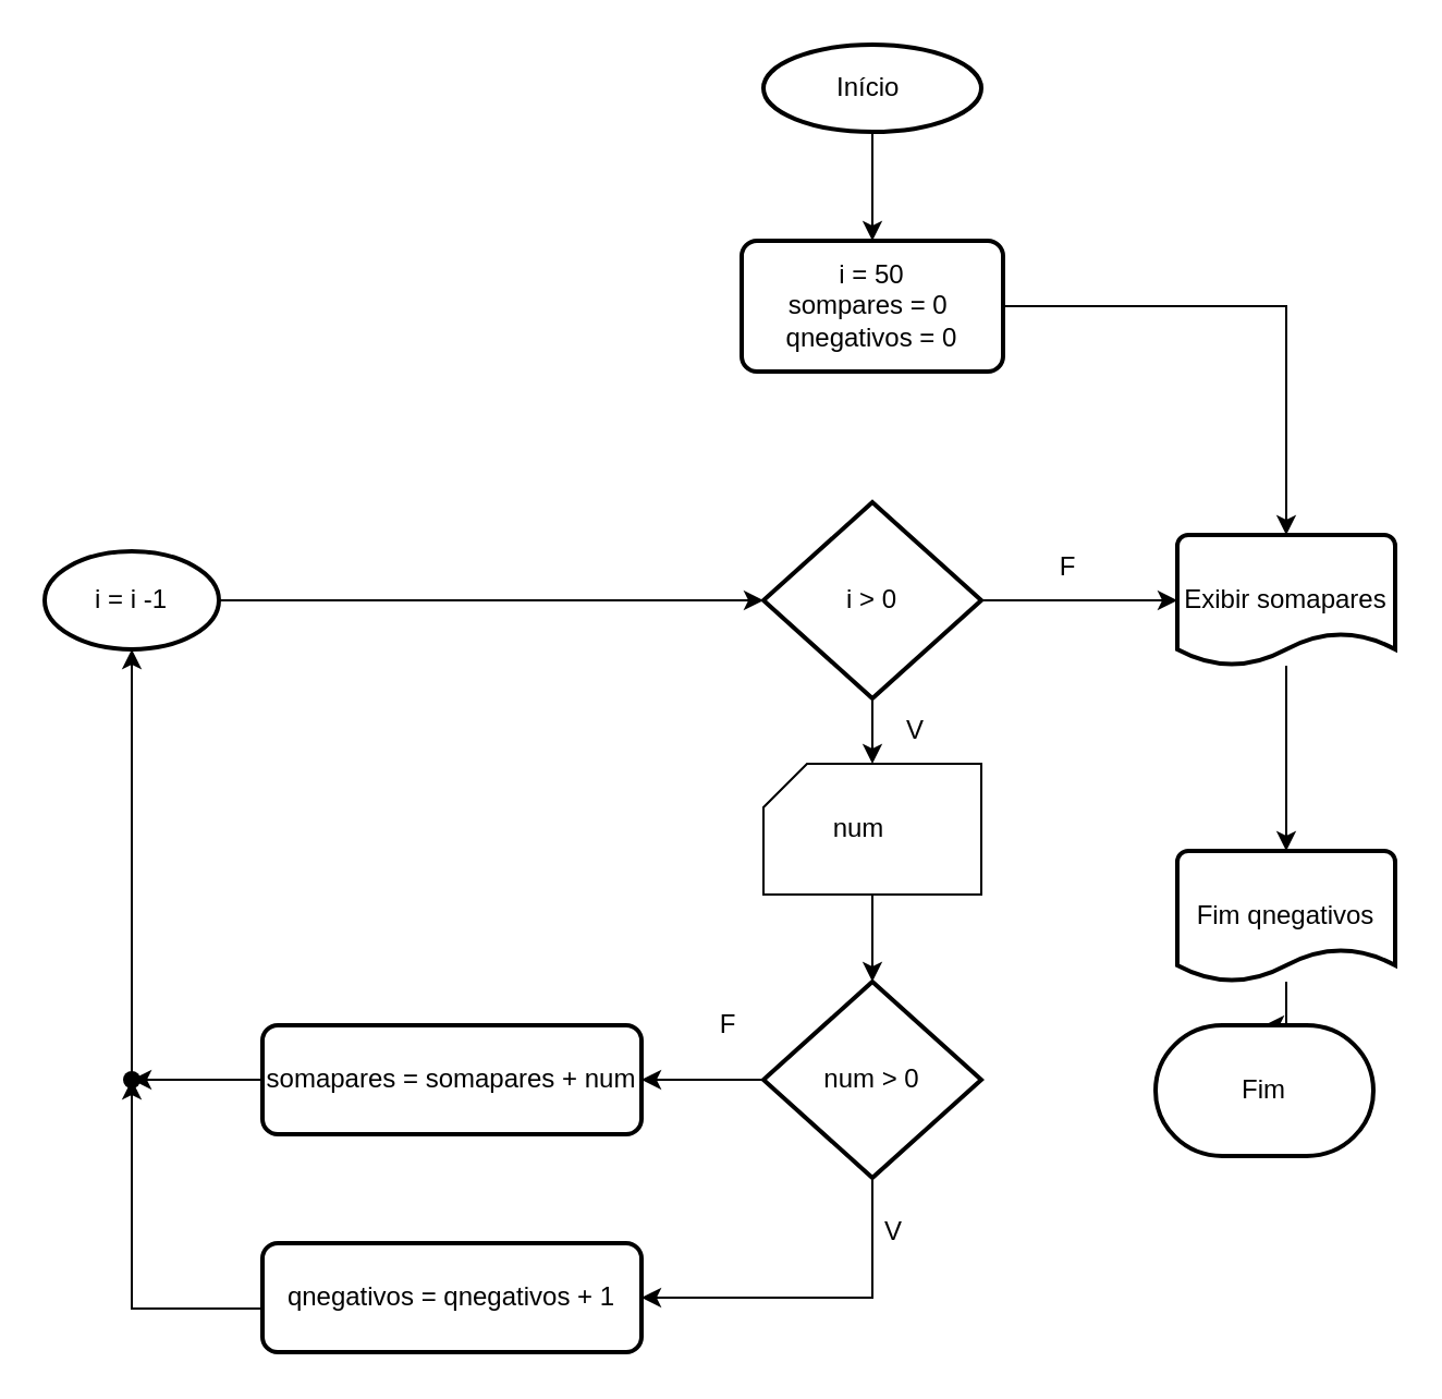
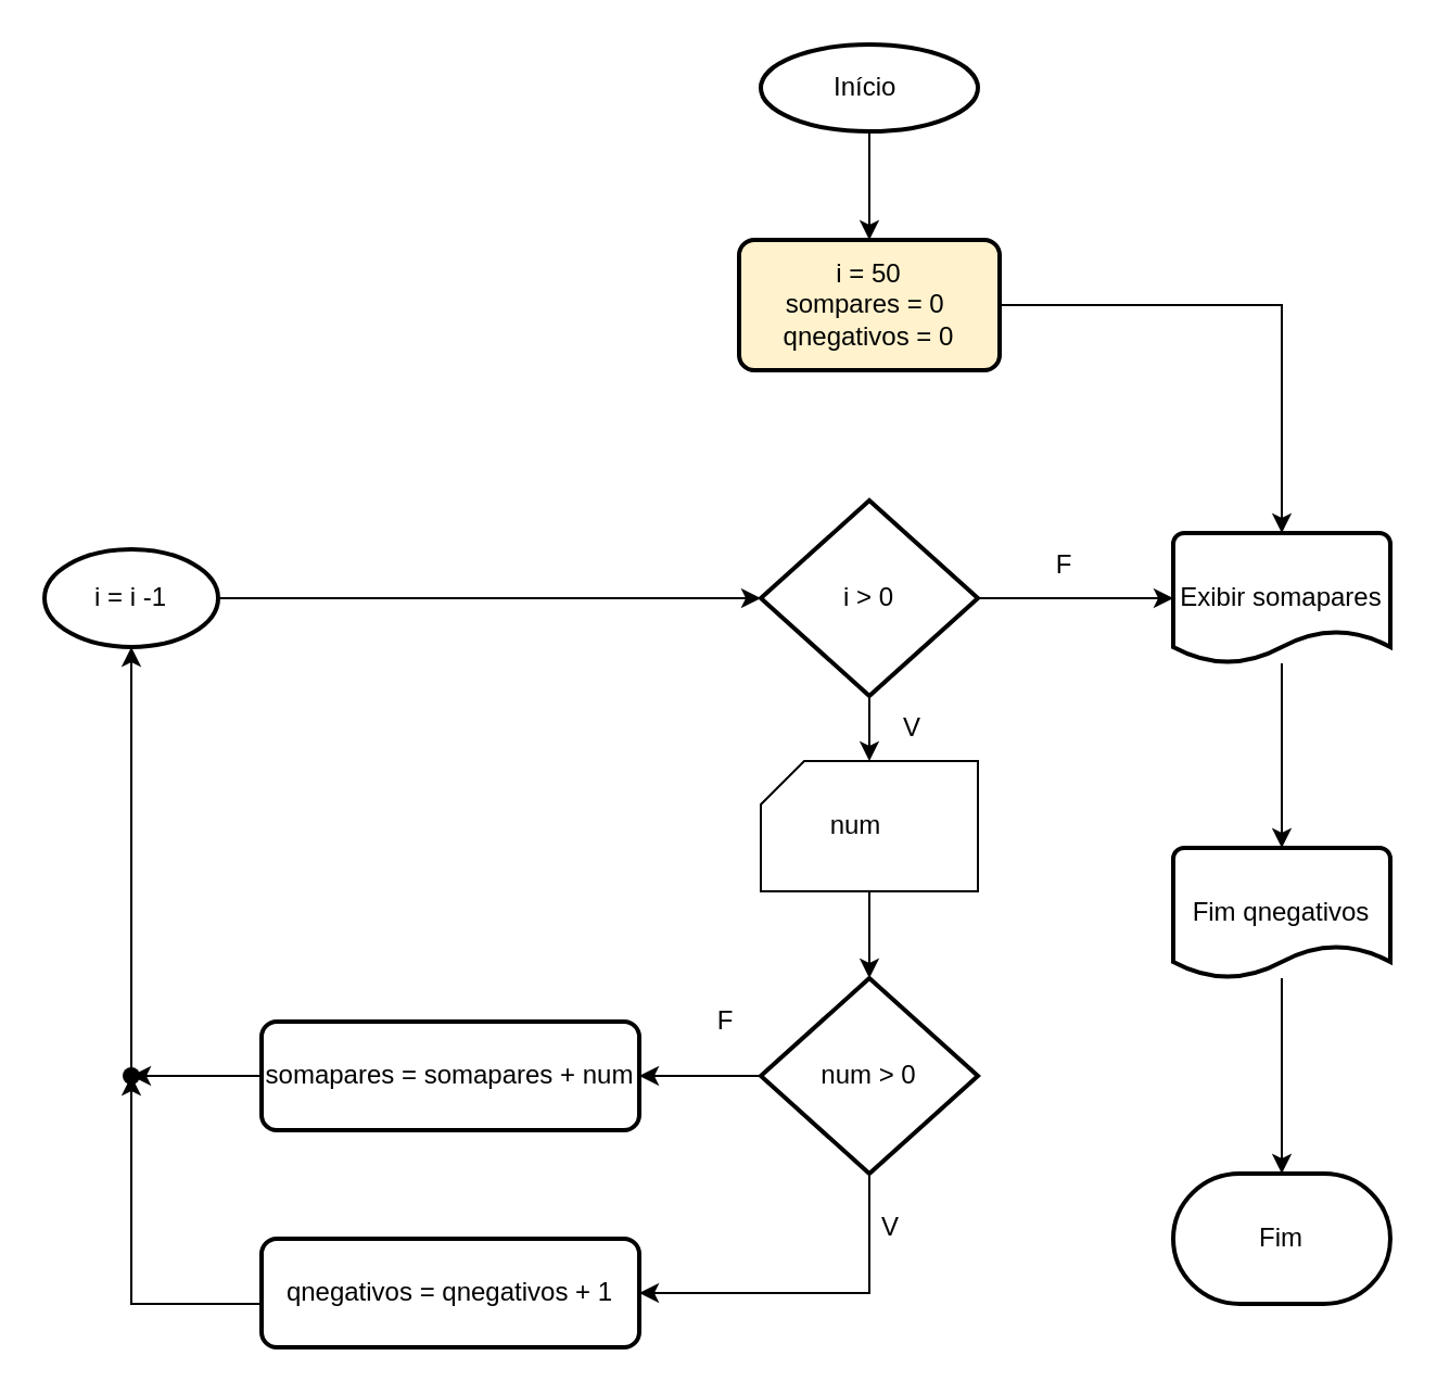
  <mxCell id="0" />
  <mxCell id="1" parent="0" />
  <mxCell id="2" value="" style="edgeStyle=orthogonalEdgeStyle;rounded=0;orthogonalLoop=1;jettySize=auto;html=1;" edge="1" parent="1" source="3" target="5"><mxGeometry relative="1" as="geometry" /></mxCell>
  <mxCell id="3" value="Início&amp;nbsp;" style="strokeWidth=2;html=1;shape=mxgraph.flowchart.start_1;whiteSpace=wrap;" vertex="1" parent="1"><mxGeometry x="350" y="20" width="100" height="40" as="geometry" /></mxCell>
  <mxCell id="4" value="" style="edgeStyle=orthogonalEdgeStyle;rounded=0;orthogonalLoop=1;jettySize=auto;html=1;" edge="1" parent="1" source="5" target="28"><mxGeometry relative="1" as="geometry" /></mxCell>
- <mxCell id="5" value="i = 50&lt;br&gt;sompares = 0&amp;nbsp;&lt;div&gt;qnegativos = 0&lt;/div&gt;" style="rounded=1;whiteSpace=wrap;html=1;absoluteArcSize=1;arcSize=14;strokeWidth=2;" vertex="1" parent="1"><mxGeometry x="340" y="110" width="120" height="60" as="geometry" /></mxCell>
+ <mxCell id="5" value="i = 50&lt;br&gt;sompares = 0&amp;nbsp;&lt;div&gt;qnegativos = 0&lt;/div&gt;" style="rounded=1;whiteSpace=wrap;html=1;absoluteArcSize=1;arcSize=14;strokeWidth=2;fillColor=#fff2cc;" vertex="1" parent="1"><mxGeometry x="340" y="110" width="120" height="60" as="geometry" /></mxCell>
  <mxCell id="6" value="" style="edgeStyle=orthogonalEdgeStyle;rounded=0;orthogonalLoop=1;jettySize=auto;html=1;" edge="1" parent="1" source="8" target="10"><mxGeometry relative="1" as="geometry" /></mxCell>
  <mxCell id="7" value="" style="edgeStyle=orthogonalEdgeStyle;rounded=0;orthogonalLoop=1;jettySize=auto;html=1;" edge="1" parent="1" source="8" target="28"><mxGeometry relative="1" as="geometry" /></mxCell>
  <mxCell id="8" value="i &amp;gt; 0" style="strokeWidth=2;html=1;shape=mxgraph.flowchart.decision;whiteSpace=wrap;" vertex="1" parent="1"><mxGeometry x="350" y="230" width="100" height="90" as="geometry" /></mxCell>
  <mxCell id="9" value="" style="edgeStyle=orthogonalEdgeStyle;rounded=0;orthogonalLoop=1;jettySize=auto;html=1;" edge="1" parent="1" source="10" target="15"><mxGeometry relative="1" as="geometry" /></mxCell>
  <mxCell id="10" value="" style="verticalLabelPosition=bottom;verticalAlign=top;html=1;shape=card;whiteSpace=wrap;size=20;arcSize=12;" vertex="1" parent="1"><mxGeometry x="350" y="350" width="100" height="60" as="geometry" /></mxCell>
  <mxCell id="11" value="V" style="text;strokeColor=none;align=center;fillColor=none;html=1;verticalAlign=middle;whiteSpace=wrap;rounded=0;" vertex="1" parent="1"><mxGeometry x="390" y="320" width="60" height="30" as="geometry" /></mxCell>
  <mxCell id="12" value="num" style="text;strokeColor=none;align=center;fillColor=none;html=1;verticalAlign=middle;whiteSpace=wrap;rounded=0;" vertex="1" parent="1"><mxGeometry x="364" y="365" width="60" height="30" as="geometry" /></mxCell>
  <mxCell id="13" value="" style="edgeStyle=orthogonalEdgeStyle;rounded=0;orthogonalLoop=1;jettySize=auto;html=1;" edge="1" parent="1" source="15" target="17"><mxGeometry relative="1" as="geometry" /></mxCell>
  <mxCell id="14" style="edgeStyle=orthogonalEdgeStyle;rounded=0;orthogonalLoop=1;jettySize=auto;html=1;entryX=1;entryY=0.5;entryDx=0;entryDy=0;" edge="1" parent="1" source="15" target="18"><mxGeometry relative="1" as="geometry"><Array as="points"><mxPoint x="400" y="595" /></Array></mxGeometry></mxCell>
  <mxCell id="15" value="num &amp;gt; 0" style="strokeWidth=2;html=1;shape=mxgraph.flowchart.decision;whiteSpace=wrap;" vertex="1" parent="1"><mxGeometry x="350" y="450" width="100" height="90" as="geometry" /></mxCell>
  <mxCell id="16" value="" style="edgeStyle=orthogonalEdgeStyle;rounded=0;orthogonalLoop=1;jettySize=auto;html=1;" edge="1" parent="1" source="17" target="22"><mxGeometry relative="1" as="geometry" /></mxCell>
  <mxCell id="17" value="somapares = somapares + num" style="rounded=1;whiteSpace=wrap;html=1;absoluteArcSize=1;arcSize=14;strokeWidth=2;" vertex="1" parent="1"><mxGeometry x="120" y="470" width="174" height="50" as="geometry" /></mxCell>
  <mxCell id="18" value="qnegativos = qnegativos + 1" style="rounded=1;whiteSpace=wrap;html=1;absoluteArcSize=1;arcSize=14;strokeWidth=2;" vertex="1" parent="1"><mxGeometry x="120" y="570" width="174" height="50" as="geometry" /></mxCell>
  <mxCell id="19" value="" style="edgeStyle=orthogonalEdgeStyle;rounded=0;orthogonalLoop=1;jettySize=auto;html=1;" edge="1" parent="1" source="20" target="8"><mxGeometry relative="1" as="geometry" /></mxCell>
  <mxCell id="20" value="i = i -1" style="ellipse;whiteSpace=wrap;html=1;absoluteArcSize=1;arcSize=14;strokeWidth=2;" vertex="1" parent="1"><mxGeometry x="20" y="252.5" width="80" height="45" as="geometry" /></mxCell>
  <mxCell id="21" value="" style="edgeStyle=orthogonalEdgeStyle;rounded=0;orthogonalLoop=1;jettySize=auto;html=1;" edge="1" parent="1" source="22" target="20"><mxGeometry relative="1" as="geometry" /></mxCell>
  <mxCell id="22" value="" style="shape=waypoint;sketch=0;size=6;pointerEvents=1;points=[];fillColor=default;resizable=0;rotatable=0;perimeter=centerPerimeter;snapToPoint=1;rounded=1;arcSize=14;strokeWidth=2;" vertex="1" parent="1"><mxGeometry x="50" y="485" width="20" height="20" as="geometry" /></mxCell>
  <mxCell id="23" style="edgeStyle=orthogonalEdgeStyle;rounded=0;orthogonalLoop=1;jettySize=auto;html=1;" edge="1" parent="1" source="18" target="22"><mxGeometry relative="1" as="geometry"><mxPoint x="60" y="510" as="targetPoint" /><Array as="points"><mxPoint x="60" y="600" /></Array></mxGeometry></mxCell>
  <mxCell id="24" value="V" style="text;strokeColor=none;align=center;fillColor=none;html=1;verticalAlign=middle;whiteSpace=wrap;rounded=0;" vertex="1" parent="1"><mxGeometry x="380" y="550" width="60" height="30" as="geometry" /></mxCell>
  <mxCell id="25" value="F" style="text;strokeColor=none;align=center;fillColor=none;html=1;verticalAlign=middle;whiteSpace=wrap;rounded=0;" vertex="1" parent="1"><mxGeometry x="460" y="245" width="60" height="30" as="geometry" /></mxCell>
  <mxCell id="26" value="F" style="text;strokeColor=none;align=center;fillColor=none;html=1;verticalAlign=middle;whiteSpace=wrap;rounded=0;" vertex="1" parent="1"><mxGeometry x="304" y="455" width="60" height="30" as="geometry" /></mxCell>
  <mxCell id="27" value="" style="edgeStyle=orthogonalEdgeStyle;rounded=0;orthogonalLoop=1;jettySize=auto;html=1;" edge="1" parent="1" source="28" target="30"><mxGeometry relative="1" as="geometry" /></mxCell>
  <mxCell id="28" value="Exibir somapares" style="strokeWidth=2;html=1;shape=mxgraph.flowchart.document2;whiteSpace=wrap;size=0.25;" vertex="1" parent="1"><mxGeometry x="540" y="245" width="100" height="60" as="geometry" /></mxCell>
  <mxCell id="29" value="" style="edgeStyle=orthogonalEdgeStyle;rounded=0;orthogonalLoop=1;jettySize=auto;html=1;" edge="1" parent="1" source="30" target="31"><mxGeometry relative="1" as="geometry" /></mxCell>
  <mxCell id="30" value="Fim qnegativos" style="strokeWidth=2;html=1;shape=mxgraph.flowchart.document2;whiteSpace=wrap;size=0.25;" vertex="1" parent="1"><mxGeometry x="540" y="390" width="100" height="60" as="geometry" /></mxCell>
- <mxCell id="31" value="Fim" style="strokeWidth=2;html=1;shape=mxgraph.flowchart.terminator;whiteSpace=wrap;" vertex="1" parent="1"><mxGeometry x="530" y="470" width="100" height="60" as="geometry" /></mxCell>
+ <mxCell id="31" value="Fim" style="strokeWidth=2;html=1;shape=mxgraph.flowchart.terminator;whiteSpace=wrap;" vertex="1" parent="1"><mxGeometry x="540" y="540" width="100" height="60" as="geometry" /></mxCell>
